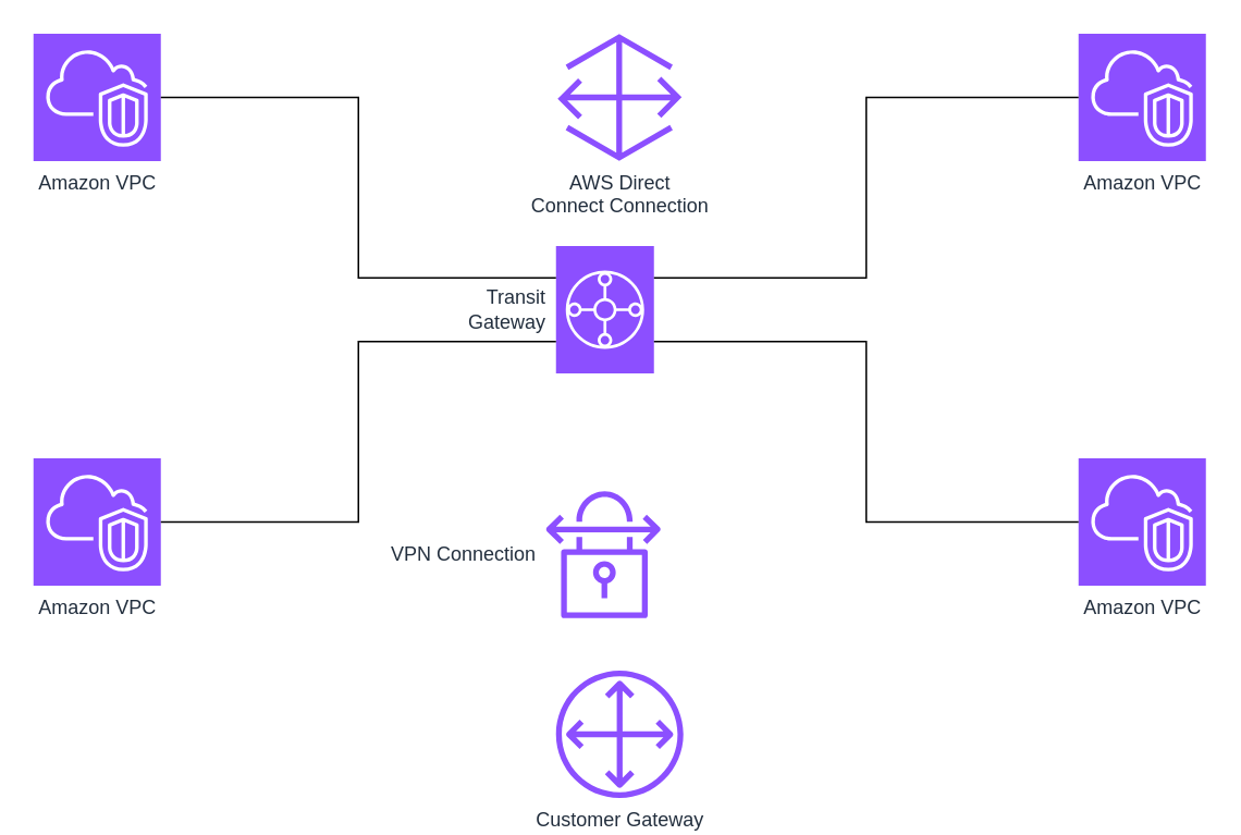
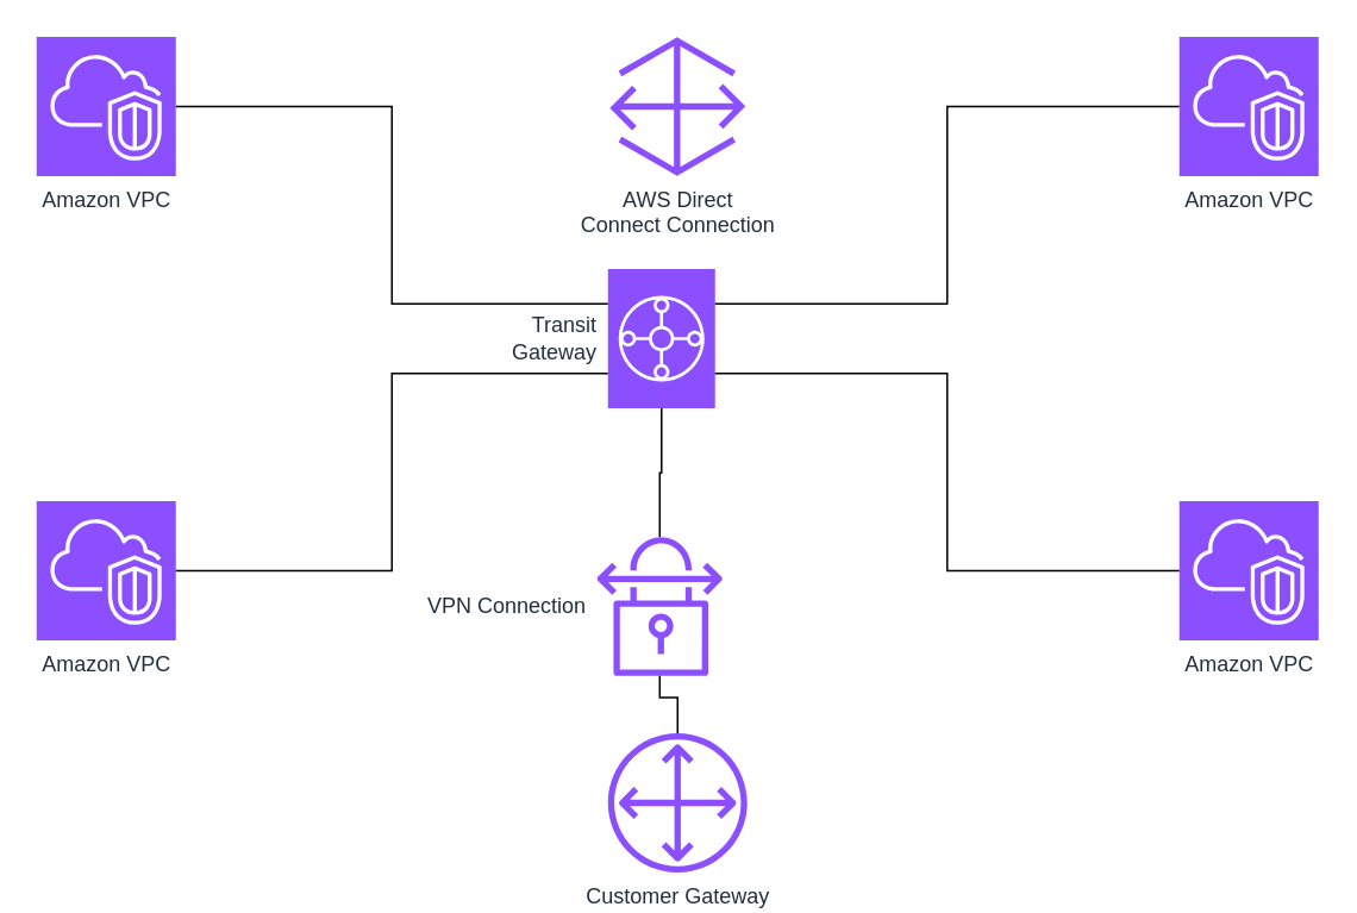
  <mxCell id="0" />
  <mxCell id="1" parent="0" />
  <mxCell id="2" value="Amazon VPC" style="sketch=0;points=[[0,0,0],[0.25,0,0],[0.5,0,0],[0.75,0,0],[1,0,0],[0,1,0],[0.25,1,0],[0.5,1,0],[0.75,1,0],[1,1,0],[0,0.25,0],[0,0.5,0],[0,0.75,0],[1,0.25,0],[1,0.5,0],[1,0.75,0]];outlineConnect=0;fontColor=#232F3E;fillColor=#8C4FFF;strokeColor=#ffffff;dashed=0;verticalLabelPosition=bottom;verticalAlign=top;align=center;html=1;fontSize=12;fontStyle=0;aspect=fixed;shape=mxgraph.aws4.resourceIcon;resIcon=mxgraph.aws4.vpc;" vertex="1" parent="1"><mxGeometry x="20" y="20" width="78" height="78" as="geometry" /></mxCell>
  <mxCell id="3" value="Transit&lt;div&gt;Gateway&lt;/div&gt;" style="sketch=0;points=[[0,0,0],[0.25,0,0],[0.5,0,0],[0.75,0,0],[1,0,0],[0,1,0],[0.25,1,0],[0.5,1,0],[0.75,1,0],[1,1,0],[0,0.25,0],[0,0.5,0],[0,0.75,0],[1,0.25,0],[1,0.5,0],[1,0.75,0]];outlineConnect=0;fontColor=#232F3E;fillColor=#8C4FFF;strokeColor=#ffffff;dashed=0;verticalLabelPosition=middle;verticalAlign=middle;align=right;html=1;fontSize=12;fontStyle=0;aspect=fixed;shape=mxgraph.aws4.resourceIcon;resIcon=mxgraph.aws4.transit_gateway;labelPosition=left;spacingRight=5;" vertex="1" parent="1"><mxGeometry x="340" y="150" width="60" height="78" as="geometry" /></mxCell>
  <mxCell id="4" value="Amazon VPC" style="sketch=0;points=[[0,0,0],[0.25,0,0],[0.5,0,0],[0.75,0,0],[1,0,0],[0,1,0],[0.25,1,0],[0.5,1,0],[0.75,1,0],[1,1,0],[0,0.25,0],[0,0.5,0],[0,0.75,0],[1,0.25,0],[1,0.5,0],[1,0.75,0]];outlineConnect=0;fontColor=#232F3E;fillColor=#8C4FFF;strokeColor=#ffffff;dashed=0;verticalLabelPosition=bottom;verticalAlign=top;align=center;html=1;fontSize=12;fontStyle=0;aspect=fixed;shape=mxgraph.aws4.resourceIcon;resIcon=mxgraph.aws4.vpc;" vertex="1" parent="1"><mxGeometry x="20" y="280" width="78" height="78" as="geometry" /></mxCell>
  <mxCell id="5" value="Amazon VPC" style="sketch=0;points=[[0,0,0],[0.25,0,0],[0.5,0,0],[0.75,0,0],[1,0,0],[0,1,0],[0.25,1,0],[0.5,1,0],[0.75,1,0],[1,1,0],[0,0.25,0],[0,0.5,0],[0,0.75,0],[1,0.25,0],[1,0.5,0],[1,0.75,0]];outlineConnect=0;fontColor=#232F3E;fillColor=#8C4FFF;strokeColor=#ffffff;dashed=0;verticalLabelPosition=bottom;verticalAlign=top;align=center;html=1;fontSize=12;fontStyle=0;aspect=fixed;shape=mxgraph.aws4.resourceIcon;resIcon=mxgraph.aws4.vpc;" vertex="1" parent="1"><mxGeometry x="660" y="20" width="78" height="78" as="geometry" /></mxCell>
  <mxCell id="6" value="Amazon VPC" style="sketch=0;points=[[0,0,0],[0.25,0,0],[0.5,0,0],[0.75,0,0],[1,0,0],[0,1,0],[0.25,1,0],[0.5,1,0],[0.75,1,0],[1,1,0],[0,0.25,0],[0,0.5,0],[0,0.75,0],[1,0.25,0],[1,0.5,0],[1,0.75,0]];outlineConnect=0;fontColor=#232F3E;fillColor=#8C4FFF;strokeColor=#ffffff;dashed=0;verticalLabelPosition=bottom;verticalAlign=top;align=center;html=1;fontSize=12;fontStyle=0;aspect=fixed;shape=mxgraph.aws4.resourceIcon;resIcon=mxgraph.aws4.vpc;" vertex="1" parent="1"><mxGeometry x="660" y="280" width="78" height="78" as="geometry" /></mxCell>
+ <mxCell id="7" style="edgeStyle=orthogonalEdgeStyle;rounded=0;orthogonalLoop=1;jettySize=auto;html=1;endArrow=none;endFill=0;" edge="1" parent="1" source="8" target="3"><mxGeometry relative="1" as="geometry" /></mxCell>
  <mxCell id="8" value="VPN Connection" style="sketch=0;outlineConnect=0;fontColor=#232F3E;gradientColor=none;fillColor=#8C4FFF;strokeColor=none;dashed=0;verticalLabelPosition=middle;verticalAlign=middle;align=right;html=1;fontSize=12;fontStyle=0;aspect=fixed;pointerEvents=1;shape=mxgraph.aws4.vpn_connection;labelPosition=left;spacingRight=5;" vertex="1" parent="1"><mxGeometry x="334" y="300" width="70" height="78" as="geometry" /></mxCell>
+ <mxCell id="9" style="edgeStyle=orthogonalEdgeStyle;rounded=0;orthogonalLoop=1;jettySize=auto;html=1;endArrow=none;endFill=0;" edge="1" parent="1" source="10" target="8"><mxGeometry relative="1" as="geometry" /></mxCell>
  <mxCell id="10" value="Customer Gateway" style="sketch=0;outlineConnect=0;fontColor=#232F3E;gradientColor=none;fillColor=#8C4FFF;strokeColor=none;dashed=0;verticalLabelPosition=bottom;verticalAlign=top;align=center;html=1;fontSize=12;fontStyle=0;aspect=fixed;pointerEvents=1;shape=mxgraph.aws4.customer_gateway;" vertex="1" parent="1"><mxGeometry x="340" y="410" width="78" height="78" as="geometry" /></mxCell>
  <mxCell id="11" style="edgeStyle=orthogonalEdgeStyle;rounded=0;orthogonalLoop=1;jettySize=auto;html=1;entryX=0;entryY=0.75;entryDx=0;entryDy=0;entryPerimeter=0;endArrow=none;endFill=0;" edge="1" parent="1" source="4" target="3"><mxGeometry relative="1" as="geometry" /></mxCell>
  <mxCell id="12" style="edgeStyle=orthogonalEdgeStyle;rounded=0;orthogonalLoop=1;jettySize=auto;html=1;entryX=1;entryY=0.75;entryDx=0;entryDy=0;entryPerimeter=0;endArrow=none;endFill=0;" edge="1" parent="1" source="6" target="3"><mxGeometry relative="1" as="geometry" /></mxCell>
  <mxCell id="13" style="edgeStyle=orthogonalEdgeStyle;rounded=0;orthogonalLoop=1;jettySize=auto;html=1;entryX=1;entryY=0.25;entryDx=0;entryDy=0;entryPerimeter=0;endArrow=none;endFill=0;" edge="1" parent="1" source="5" target="3"><mxGeometry relative="1" as="geometry" /></mxCell>
  <mxCell id="14" style="edgeStyle=orthogonalEdgeStyle;rounded=0;orthogonalLoop=1;jettySize=auto;html=1;entryX=0;entryY=0.25;entryDx=0;entryDy=0;entryPerimeter=0;endArrow=none;endFill=0;" edge="1" parent="1" source="2" target="3"><mxGeometry relative="1" as="geometry" /></mxCell>
  <mxCell id="15" value="AWS Direct&lt;div&gt;Connect Connection&lt;/div&gt;" style="sketch=0;outlineConnect=0;fontColor=#232F3E;gradientColor=none;fillColor=#8C4FFF;strokeColor=none;dashed=0;verticalLabelPosition=bottom;verticalAlign=top;align=center;html=1;fontSize=12;fontStyle=0;aspect=fixed;pointerEvents=1;shape=mxgraph.aws4.gateway;" vertex="1" parent="1"><mxGeometry x="341" y="20" width="76" height="78" as="geometry" /></mxCell>
